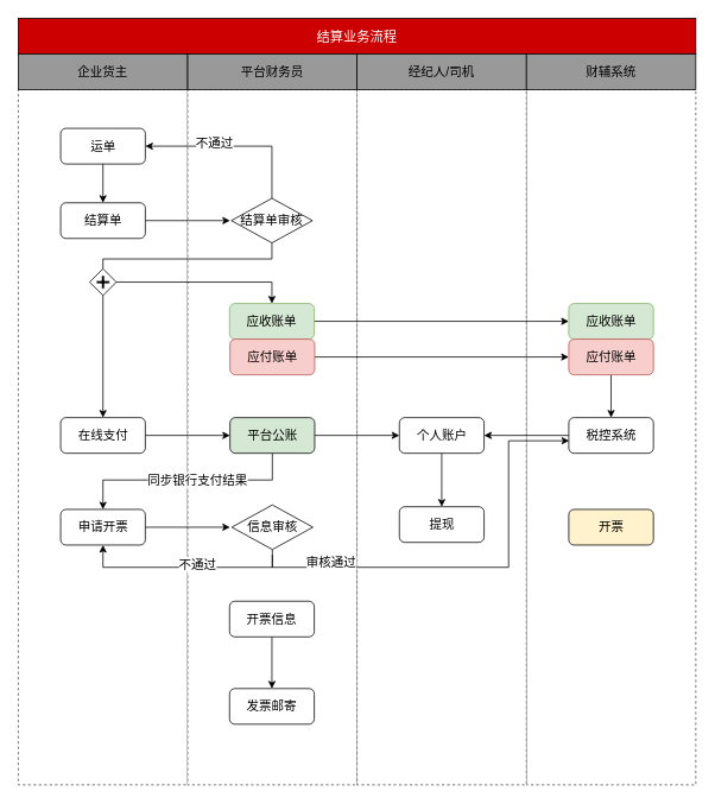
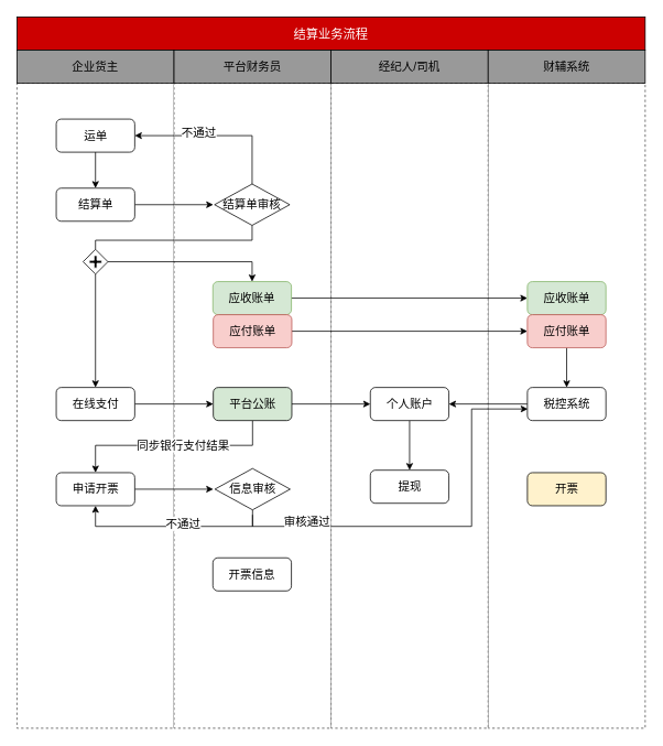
  <mxCell id="0" />
  <mxCell id="1" parent="0" />
  <mxCell id="2" value="" style="rounded=0;whiteSpace=wrap;html=1;fontSize=14;fillColor=#FFFFFF;strokeColor=#4D4D4D;dashed=1;" parent="1" vertex="1"><mxGeometry x="590" y="100" width="190" height="780" as="geometry" /></mxCell>
  <mxCell id="3" value="" style="rounded=0;whiteSpace=wrap;html=1;fontSize=14;fillColor=#FFFFFF;strokeColor=#4D4D4D;dashed=1;" parent="1" vertex="1"><mxGeometry x="20" y="100" width="190" height="780" as="geometry" /></mxCell>
  <mxCell id="4" value="" style="rounded=0;whiteSpace=wrap;html=1;fontSize=14;fillColor=#FFFFFF;strokeColor=#4D4D4D;dashed=1;shadow=0;glass=0;" parent="1" vertex="1"><mxGeometry x="210" y="100" width="190" height="780" as="geometry" /></mxCell>
  <mxCell id="5" value="" style="rounded=0;whiteSpace=wrap;html=1;fontSize=14;fillColor=#FFFFFF;strokeColor=#4D4D4D;dashed=1;" parent="1" vertex="1"><mxGeometry x="400" y="100" width="190" height="780" as="geometry" /></mxCell>
  <mxCell id="6" value="结算业务流程" style="rounded=0;whiteSpace=wrap;html=1;fontSize=15;align=center;fillColor=#CC0000;fontColor=#FFFFFF;" parent="1" vertex="1"><mxGeometry x="20" y="20" width="760" height="40" as="geometry" /></mxCell>
  <mxCell id="7" value="企业货主" style="rounded=0;whiteSpace=wrap;html=1;fontSize=14;fillColor=#999999;" parent="1" vertex="1"><mxGeometry x="20" y="60" width="190" height="40" as="geometry" /></mxCell>
  <mxCell id="8" value="平台财务员" style="rounded=0;whiteSpace=wrap;html=1;fontSize=14;fillColor=#999999;" parent="1" vertex="1"><mxGeometry x="210" y="60" width="190" height="40" as="geometry" /></mxCell>
  <mxCell id="9" value="经纪人/司机" style="rounded=0;whiteSpace=wrap;html=1;fontSize=14;fillColor=#999999;" parent="1" vertex="1"><mxGeometry x="400" y="60" width="190" height="40" as="geometry" /></mxCell>
  <mxCell id="10" value="" style="edgeStyle=orthogonalEdgeStyle;rounded=0;orthogonalLoop=1;jettySize=auto;html=1;fontSize=14;" parent="1" source="11" edge="1"><mxGeometry relative="1" as="geometry"><mxPoint x="257.5" y="247" as="targetPoint" /></mxGeometry></mxCell>
  <mxCell id="11" value="结算单" style="rounded=1;whiteSpace=wrap;html=1;fontSize=14;align=center;" parent="1" vertex="1"><mxGeometry x="67.5" y="227" width="95" height="40" as="geometry" /></mxCell>
  <mxCell id="12" value="" style="edgeStyle=orthogonalEdgeStyle;rounded=0;orthogonalLoop=1;jettySize=auto;html=1;fontSize=14;entryX=1;entryY=0.5;entryDx=0;entryDy=0;" parent="1" source="15" target="28" edge="1"><mxGeometry relative="1" as="geometry"><mxPoint x="304.5" y="142" as="targetPoint" /><Array as="points"><mxPoint x="305" y="164" /></Array></mxGeometry></mxCell>
  <mxCell id="13" value="不通过" style="text;html=1;align=center;verticalAlign=middle;resizable=0;points=[];;labelBackgroundColor=#ffffff;fontSize=14;" parent="12" vertex="1" connectable="0"><mxGeometry x="0.181" y="3" relative="1" as="geometry"><mxPoint x="-5.5" y="-7" as="offset" /></mxGeometry></mxCell>
  <mxCell id="14" style="edgeStyle=orthogonalEdgeStyle;orthogonalLoop=1;jettySize=auto;html=1;entryX=0.5;entryY=0;entryDx=0;entryDy=0;rounded=0;endArrow=none;endFill=0;" parent="1" source="15" target="46" edge="1"><mxGeometry relative="1" as="geometry"><Array as="points"><mxPoint x="305" y="290" /><mxPoint x="115" y="290" /></Array></mxGeometry></mxCell>
  <mxCell id="15" value="结算单审核" style="rhombus;whiteSpace=wrap;html=1;glass=0;comic=0;fontSize=14;align=center;" parent="1" vertex="1"><mxGeometry x="259" y="222" width="91" height="50" as="geometry" /></mxCell>
  <mxCell id="16" value="" style="edgeStyle=orthogonalEdgeStyle;rounded=0;orthogonalLoop=1;jettySize=auto;html=1;fontSize=14;" parent="1" source="17" target="21" edge="1"><mxGeometry relative="1" as="geometry" /></mxCell>
  <mxCell id="17" value="在线支付" style="rounded=1;whiteSpace=wrap;html=1;fontSize=14;align=center;" parent="1" vertex="1"><mxGeometry x="67.5" y="468" width="95" height="40" as="geometry" /></mxCell>
  <mxCell id="18" value="" style="edgeStyle=orthogonalEdgeStyle;rounded=0;orthogonalLoop=1;jettySize=auto;html=1;fontSize=14;" parent="1" source="21" target="25" edge="1"><mxGeometry relative="1" as="geometry" /></mxCell>
  <mxCell id="19" value="" style="edgeStyle=orthogonalEdgeStyle;rounded=0;orthogonalLoop=1;jettySize=auto;html=1;fontSize=14;" parent="1" source="21" target="23" edge="1"><mxGeometry relative="1" as="geometry"><Array as="points"><mxPoint x="305" y="538" /><mxPoint x="115" y="538" /></Array></mxGeometry></mxCell>
  <mxCell id="20" value="同步银行支付结果" style="text;html=1;align=center;verticalAlign=middle;resizable=0;points=[];;labelBackgroundColor=#ffffff;fontSize=14;" parent="19" vertex="1" connectable="0"><mxGeometry x="-0.091" y="-1" relative="1" as="geometry"><mxPoint as="offset" /></mxGeometry></mxCell>
  <mxCell id="21" value="平台公账" style="rounded=1;whiteSpace=wrap;html=1;fontSize=14;align=center;fillColor=#d5e8d4;" parent="1" vertex="1"><mxGeometry x="257.5" y="468" width="95" height="40" as="geometry" /></mxCell>
  <mxCell id="22" value="" style="edgeStyle=orthogonalEdgeStyle;rounded=0;orthogonalLoop=1;jettySize=auto;html=1;fontSize=14;" parent="1" source="23" edge="1"><mxGeometry relative="1" as="geometry"><mxPoint x="257.5" y="591" as="targetPoint" /></mxGeometry></mxCell>
  <mxCell id="23" value="申请开票" style="rounded=1;whiteSpace=wrap;html=1;fontSize=14;align=center;" parent="1" vertex="1"><mxGeometry x="67.5" y="571" width="95" height="40" as="geometry" /></mxCell>
  <mxCell id="24" value="" style="edgeStyle=orthogonalEdgeStyle;rounded=0;orthogonalLoop=1;jettySize=auto;html=1;fontSize=14;" parent="1" source="25" target="26" edge="1"><mxGeometry relative="1" as="geometry" /></mxCell>
  <mxCell id="25" value="个人账户" style="rounded=1;whiteSpace=wrap;html=1;fontSize=14;align=center;" parent="1" vertex="1"><mxGeometry x="447.5" y="468" width="95" height="40" as="geometry" /></mxCell>
  <mxCell id="26" value="提现" style="rounded=1;whiteSpace=wrap;html=1;fontSize=14;align=center;" parent="1" vertex="1"><mxGeometry x="447.5" y="568" width="95" height="40" as="geometry" /></mxCell>
  <mxCell id="27" value="" style="edgeStyle=orthogonalEdgeStyle;rounded=0;orthogonalLoop=1;jettySize=auto;html=1;fontSize=14;" parent="1" source="28" target="11" edge="1"><mxGeometry relative="1" as="geometry" /></mxCell>
  <mxCell id="28" value="运单" style="rounded=1;whiteSpace=wrap;html=1;fontSize=14;align=center;" parent="1" vertex="1"><mxGeometry x="67.5" y="143.5" width="95" height="40" as="geometry" /></mxCell>
  <mxCell id="29" value="" style="edgeStyle=orthogonalEdgeStyle;rounded=0;orthogonalLoop=1;jettySize=auto;html=1;fontSize=14;entryX=0.5;entryY=1;entryDx=0;entryDy=0;" parent="1" source="33" target="23" edge="1"><mxGeometry relative="1" as="geometry"><mxPoint x="305" y="696" as="targetPoint" /><Array as="points"><mxPoint x="305" y="636" /><mxPoint x="115" y="636" /></Array></mxGeometry></mxCell>
  <mxCell id="30" value="不通过" style="text;html=1;align=center;verticalAlign=middle;resizable=0;points=[];;labelBackgroundColor=#ffffff;fontSize=14;" parent="29" vertex="1" connectable="0"><mxGeometry x="-0.166" y="-2" relative="1" as="geometry"><mxPoint x="-7" y="-2" as="offset" /></mxGeometry></mxCell>
  <mxCell id="31" style="edgeStyle=orthogonalEdgeStyle;rounded=0;orthogonalLoop=1;jettySize=auto;html=1;entryX=0;entryY=0.5;entryDx=0;entryDy=0;endArrow=classic;endFill=1;" edge="1" parent="1"><mxGeometry relative="1" as="geometry"><mxPoint x="305" y="622" as="sourcePoint" /><mxPoint x="638" y="494" as="targetPoint" /><Array as="points"><mxPoint x="305" y="636" /><mxPoint x="570" y="636" /><mxPoint x="570" y="494" /></Array></mxGeometry></mxCell>
  <mxCell id="32" value="&lt;font style=&quot;font-size: 14px&quot;&gt;审核通过&lt;/font&gt;" style="text;html=1;align=center;verticalAlign=middle;resizable=0;points=[];;labelBackgroundColor=#ffffff;" vertex="1" connectable="0" parent="31"><mxGeometry x="-0.665" y="-1" relative="1" as="geometry"><mxPoint x="-3" y="-7" as="offset" /></mxGeometry></mxCell>
  <mxCell id="33" value="信息审核" style="rhombus;whiteSpace=wrap;html=1;glass=0;comic=0;fontSize=14;align=center;" parent="1" vertex="1"><mxGeometry x="259.5" y="566" width="91" height="50" as="geometry" /></mxCell>
- <mxCell id="34" value="" style="edgeStyle=orthogonalEdgeStyle;rounded=0;orthogonalLoop=1;jettySize=auto;html=1;fontSize=14;" parent="1" source="35" target="36" edge="1"><mxGeometry relative="1" as="geometry" /></mxCell>
  <mxCell id="35" value="开票信息" style="rounded=1;whiteSpace=wrap;html=1;fontSize=14;align=center;" parent="1" vertex="1"><mxGeometry x="257" y="674" width="95" height="40" as="geometry" /></mxCell>
- <mxCell id="36" value="发票邮寄" style="rounded=1;whiteSpace=wrap;html=1;fontSize=14;align=center;" parent="1" vertex="1"><mxGeometry x="257" y="772" width="95" height="40" as="geometry" /></mxCell>
  <mxCell id="37" value="财辅系统" style="rounded=0;whiteSpace=wrap;html=1;fontSize=14;fillColor=#999999;" parent="1" vertex="1"><mxGeometry x="590" y="60" width="190" height="40" as="geometry" /></mxCell>
  <mxCell id="38" style="edgeStyle=orthogonalEdgeStyle;rounded=0;orthogonalLoop=1;jettySize=auto;html=1;entryX=0;entryY=0.5;entryDx=0;entryDy=0;endArrow=classic;endFill=1;" parent="1" source="39" target="48" edge="1"><mxGeometry relative="1" as="geometry" /></mxCell>
  <mxCell id="39" value="应收账单" style="rounded=1;whiteSpace=wrap;html=1;fontSize=14;align=center;fillColor=#d5e8d4;strokeColor=#82b366;" parent="1" vertex="1"><mxGeometry x="257" y="340" width="95" height="40" as="geometry" /></mxCell>
  <mxCell id="40" style="edgeStyle=orthogonalEdgeStyle;rounded=0;orthogonalLoop=1;jettySize=auto;html=1;entryX=0;entryY=0.5;entryDx=0;entryDy=0;endArrow=classic;endFill=1;" parent="1" source="41" target="50" edge="1"><mxGeometry relative="1" as="geometry" /></mxCell>
  <mxCell id="41" value="应付账单&lt;br&gt;" style="rounded=1;whiteSpace=wrap;html=1;fontSize=14;align=center;fillColor=#f8cecc;strokeColor=#b85450;" parent="1" vertex="1"><mxGeometry x="257.5" y="380" width="95" height="40" as="geometry" /></mxCell>
  <mxCell id="42" style="edgeStyle=orthogonalEdgeStyle;rounded=0;orthogonalLoop=1;jettySize=auto;html=1;endArrow=classic;endFill=1;" parent="1" source="43" target="25" edge="1"><mxGeometry relative="1" as="geometry" /></mxCell>
  <mxCell id="43" value="税控系统" style="rounded=1;whiteSpace=wrap;html=1;fontSize=14;align=center;" parent="1" vertex="1"><mxGeometry x="637.5" y="468" width="95" height="40" as="geometry" /></mxCell>
  <mxCell id="44" style="edgeStyle=orthogonalEdgeStyle;rounded=0;orthogonalLoop=1;jettySize=auto;html=1;entryX=0.5;entryY=0;entryDx=0;entryDy=0;endArrow=classic;endFill=1;" parent="1" source="46" target="17" edge="1"><mxGeometry relative="1" as="geometry" /></mxCell>
  <mxCell id="45" style="edgeStyle=orthogonalEdgeStyle;rounded=0;orthogonalLoop=1;jettySize=auto;html=1;endArrow=classic;endFill=1;" parent="1" source="46" target="39" edge="1"><mxGeometry relative="1" as="geometry" /></mxCell>
  <mxCell id="46" value="" style="shape=mxgraph.bpmn.shape;html=1;verticalLabelPosition=bottom;labelBackgroundColor=#ffffff;verticalAlign=top;perimeter=rhombusPerimeter;background=gateway;outline=none;symbol=parallelGw;rounded=1;shadow=0;strokeWidth=1;fontFamily=Verdana;fontSize=14;align=center;" parent="1" vertex="1"><mxGeometry x="100" y="301" width="30" height="30" as="geometry" /></mxCell>
  <mxCell id="47" value="开票" style="rounded=1;whiteSpace=wrap;html=1;fontSize=14;align=center;fillColor=#fff2cc;" parent="1" vertex="1"><mxGeometry x="637.5" y="571" width="95" height="40" as="geometry" /></mxCell>
  <mxCell id="48" value="应收账单" style="rounded=1;whiteSpace=wrap;html=1;fontSize=14;align=center;fillColor=#d5e8d4;strokeColor=#82b366;" parent="1" vertex="1"><mxGeometry x="637.5" y="340" width="95" height="40" as="geometry" /></mxCell>
  <mxCell id="49" style="edgeStyle=orthogonalEdgeStyle;rounded=0;orthogonalLoop=1;jettySize=auto;html=1;entryX=0.5;entryY=0;entryDx=0;entryDy=0;endArrow=classic;endFill=1;" parent="1" source="50" target="43" edge="1"><mxGeometry relative="1" as="geometry" /></mxCell>
  <mxCell id="50" value="应付账单" style="rounded=1;whiteSpace=wrap;html=1;fontSize=14;align=center;fillColor=#f8cecc;strokeColor=#b85450;" parent="1" vertex="1"><mxGeometry x="637.5" y="380" width="95" height="40" as="geometry" /></mxCell>
